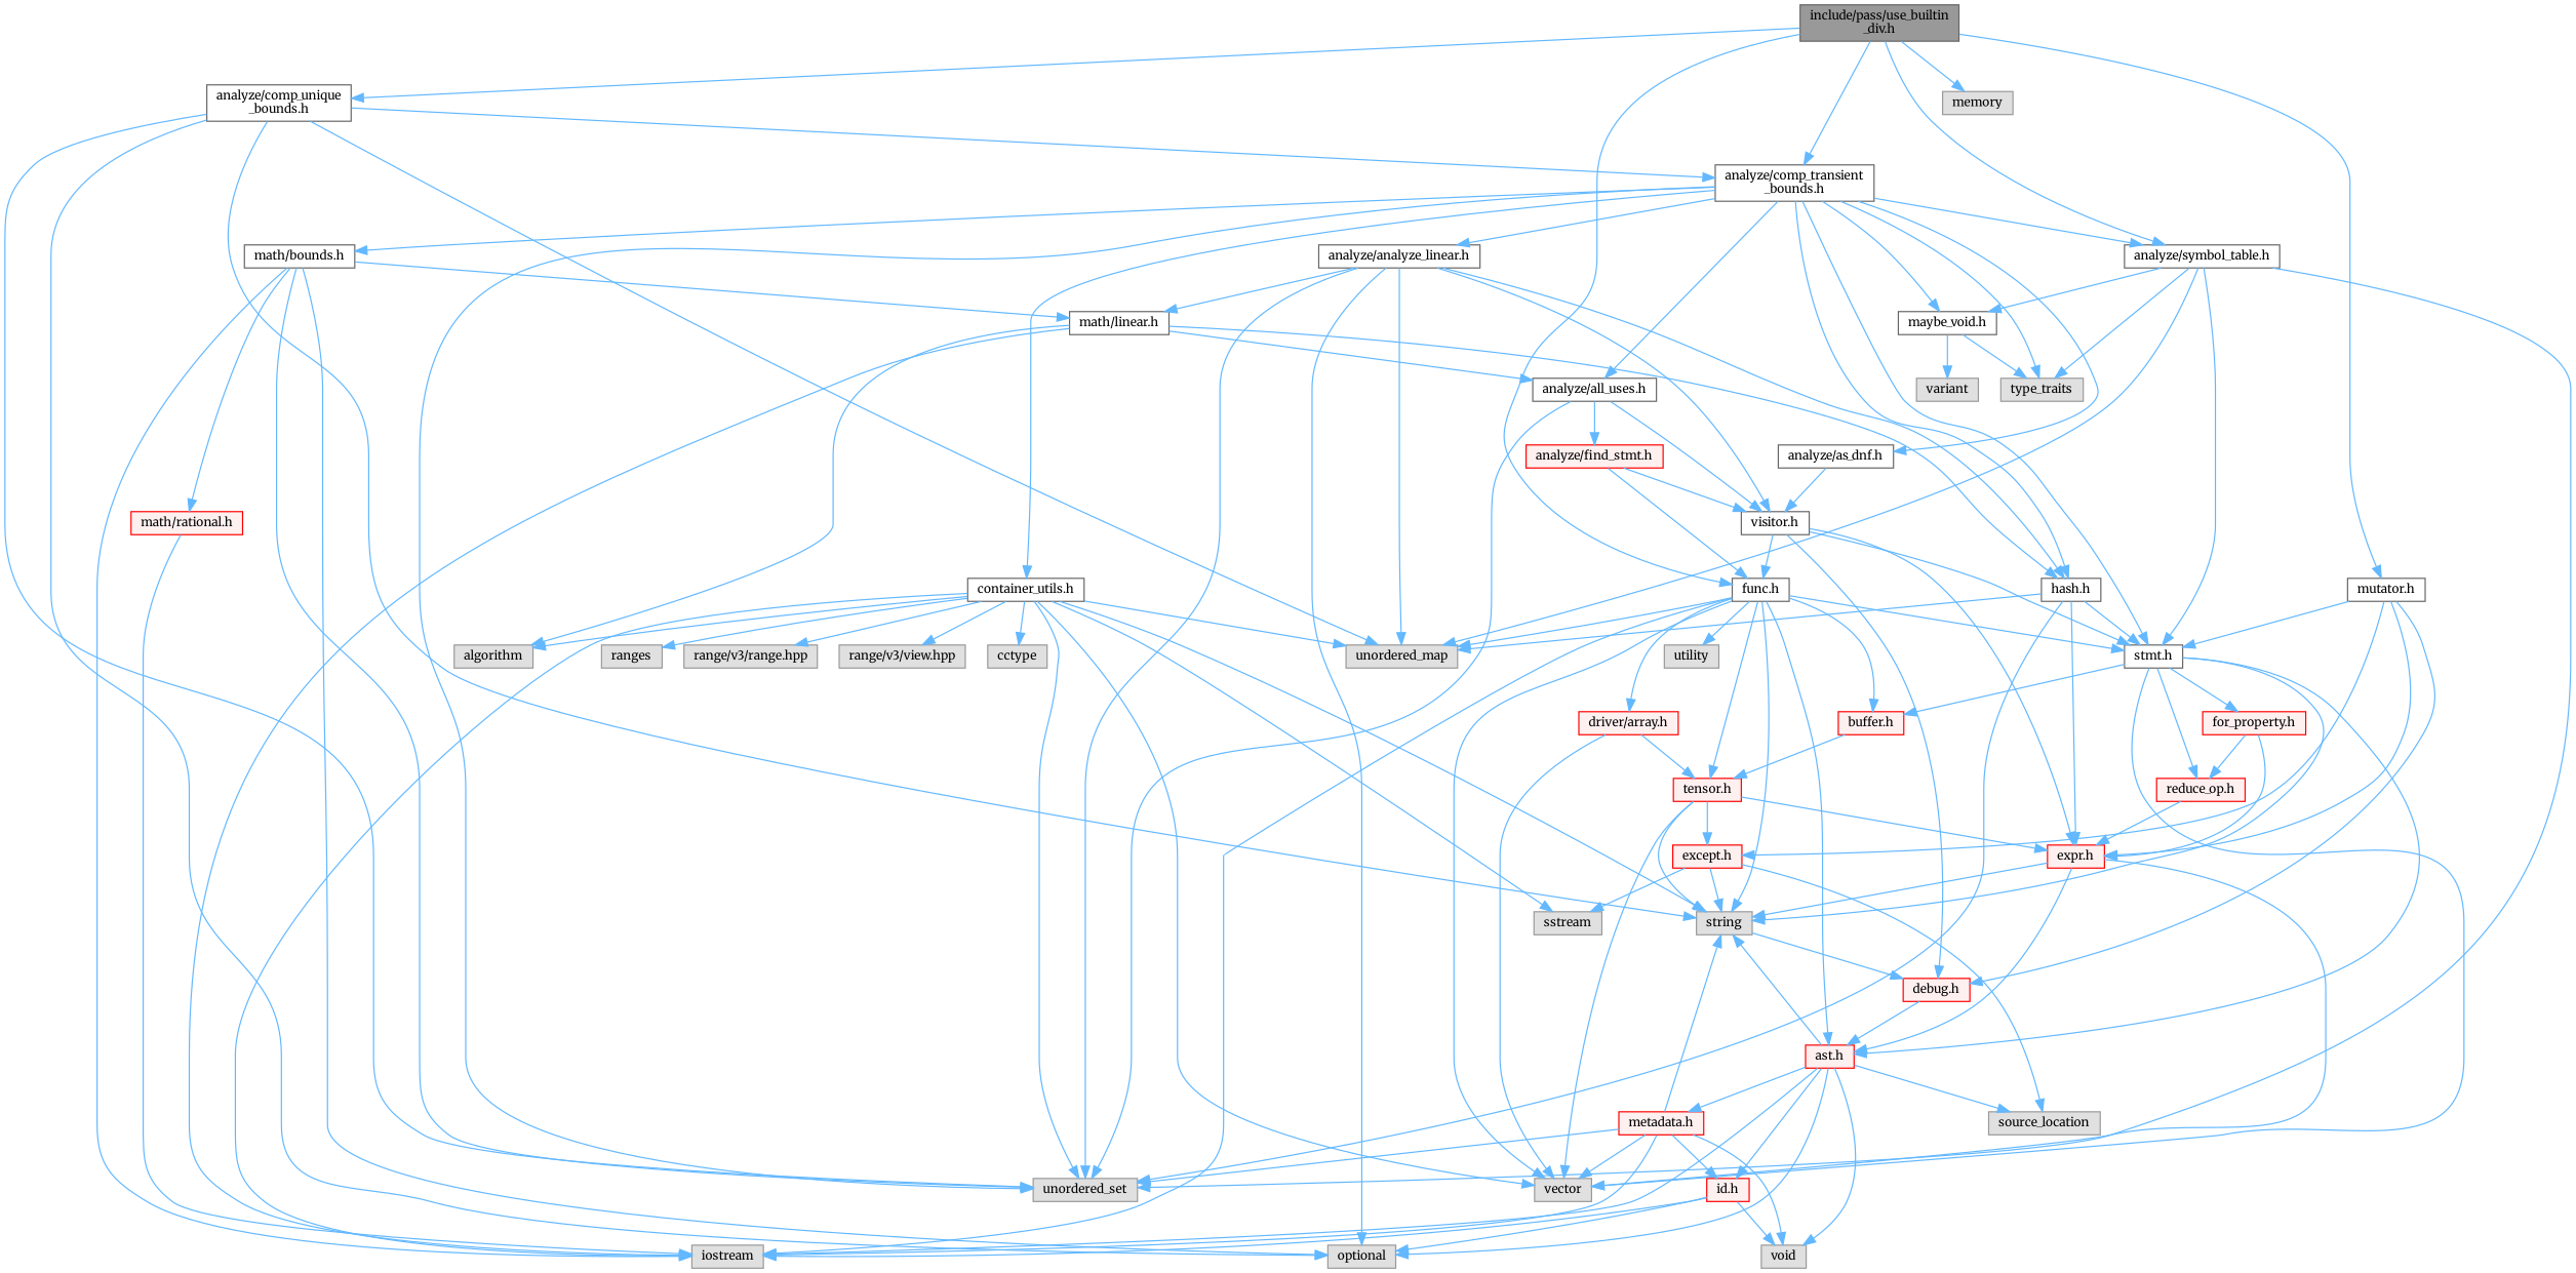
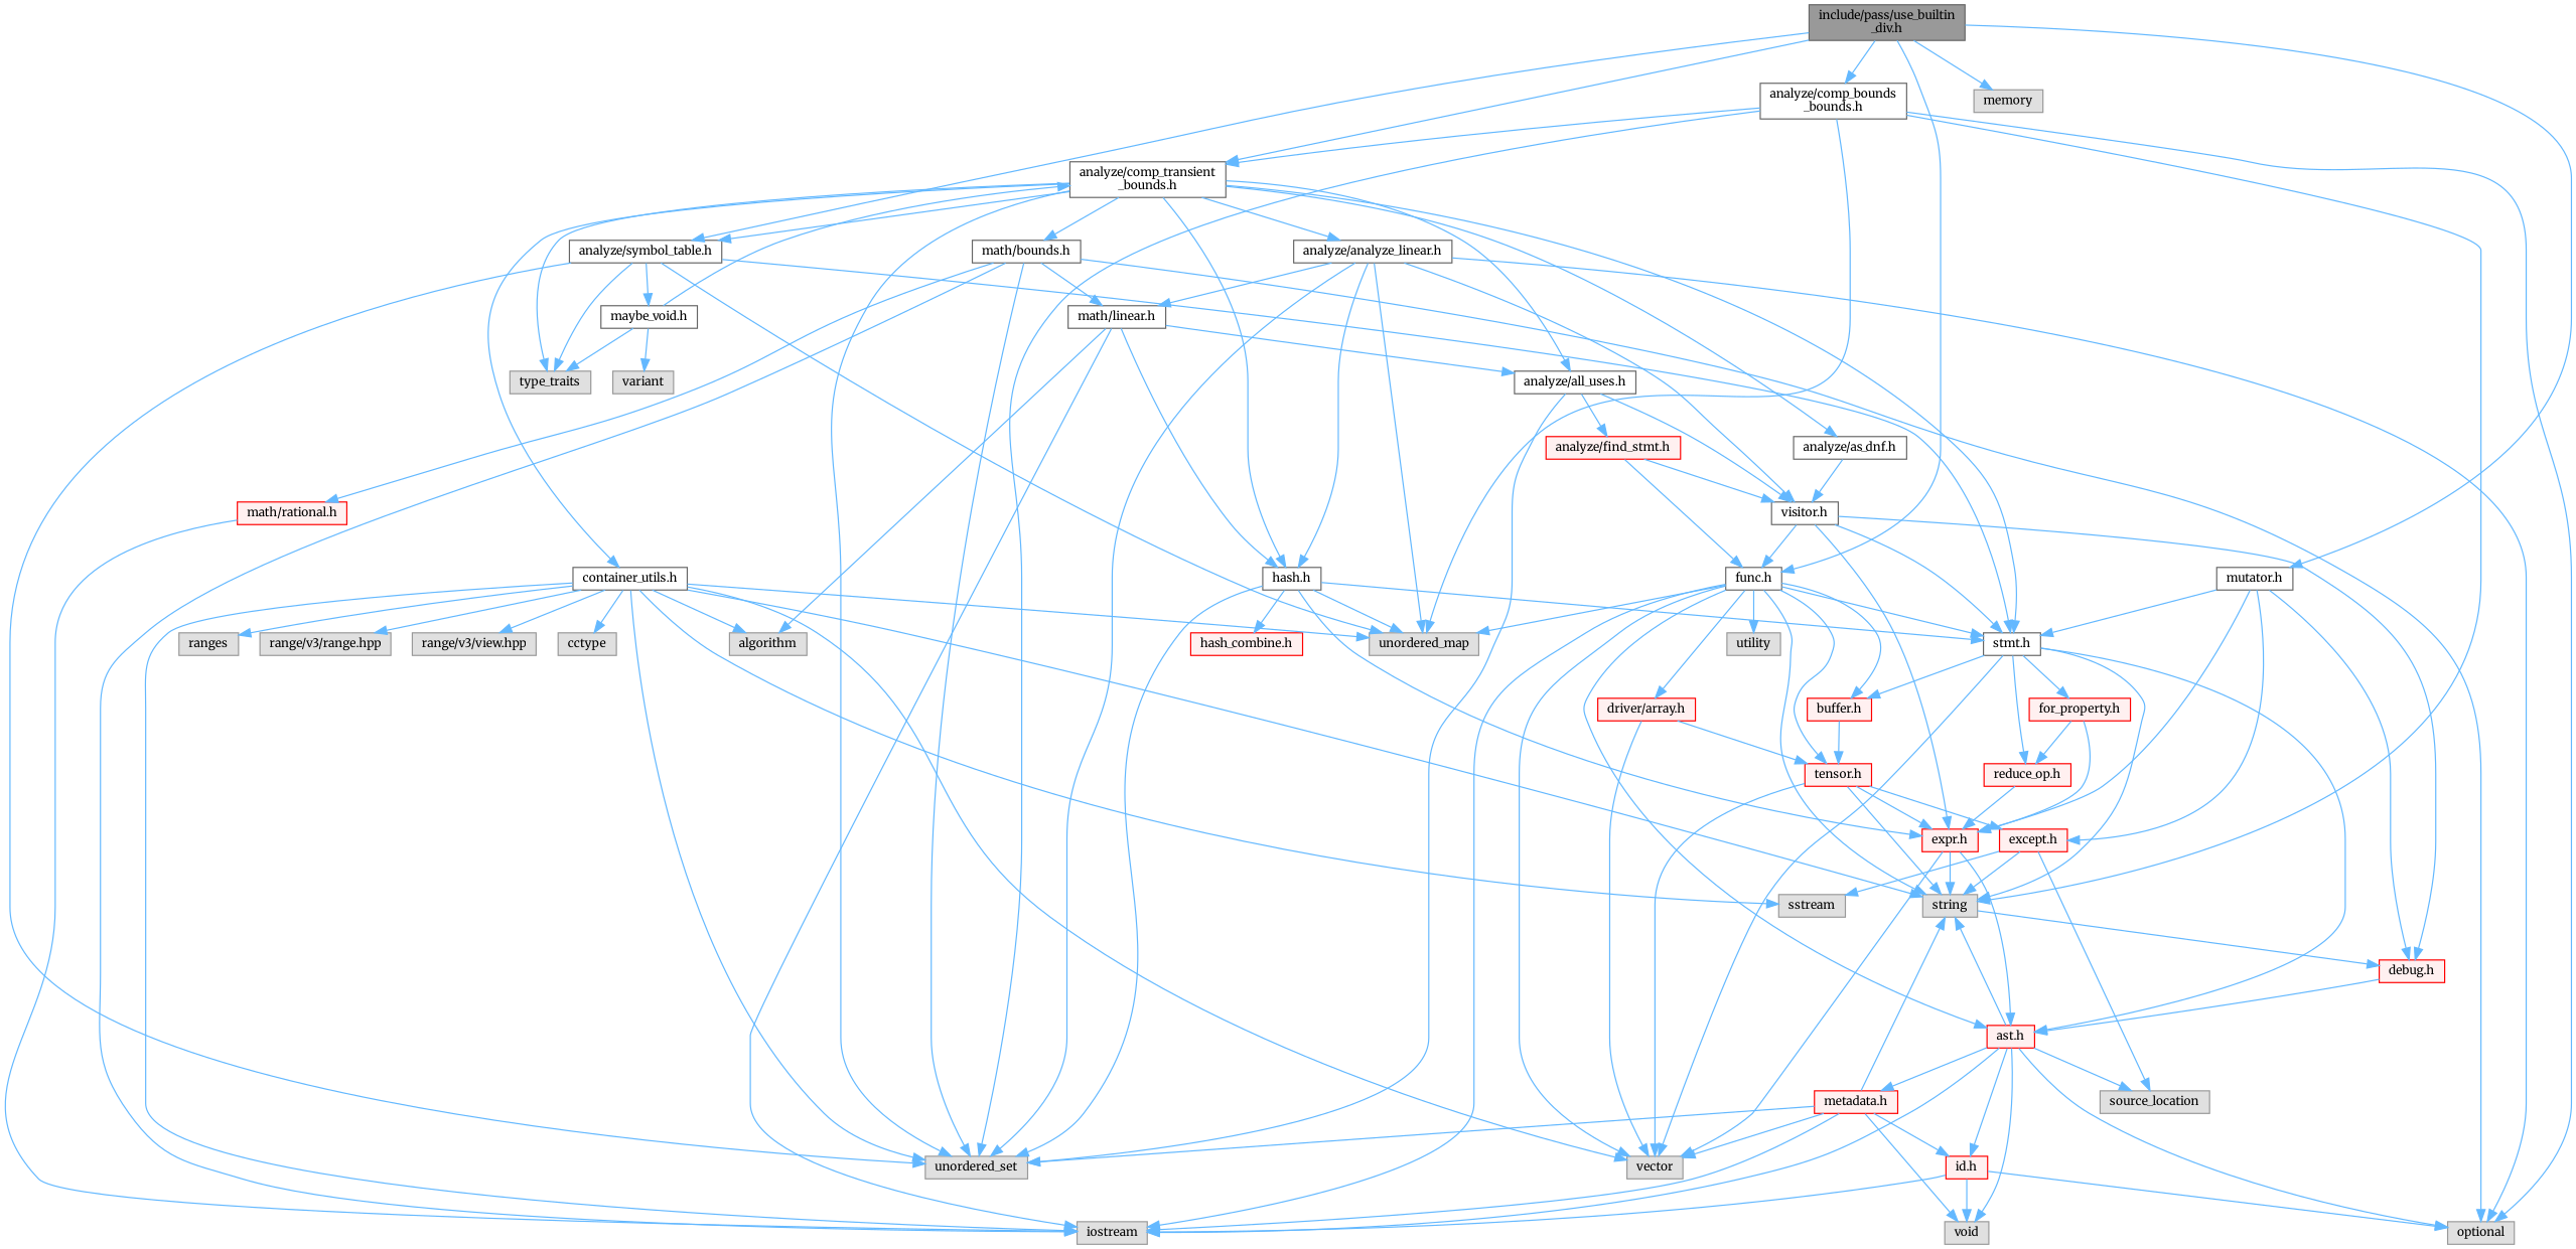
  digraph {
    fontname=Merriweather
    node [color=grey60 fillcolor="#E0E0E0" fontname=Merriweather fontsize=10 shape=box style=filled]
    edge [color=steelblue1 fontname=Merriweather fontsize=10 labelfontname=Helvetica labelfontsize=10 style=solid]
    n1 [color=gray40 fillcolor=grey60 fontcolor=black height=0.2 label="include/pass/use_builtin\l_div.h" width=0.4]
    n2 [color=grey40 fillcolor=white height=0.2 label="analyze/comp_transient\l_bounds.h" width=0.4]
    n3 [color=grey40 fillcolor=white height=0.2 label="func.h" width=0.4]
    n4 [color=grey40 fillcolor=white height=0.2 label="analyze/symbol_table.h" width=0.4]
-   n5 [color=grey40 fillcolor=white height=0.2 label="analyze/comp_unique\l_bounds.h" width=0.4]
+   n5 [color=grey40 fillcolor=white height=0.2 label="analyze/comp_bounds\l_bounds.h" width=0.4]
    n6 [height=0.2 label=memory width=0.4]
    n7 [color=grey40 fillcolor=white height=0.2 label="mutator.h" width=0.4]
    n8 [height=0.2 label=type_traits width=0.4]
    n9 [height=0.2 label=unordered_set width=0.4]
    n10 [color=grey40 fillcolor=white height=0.2 label="analyze/all_uses.h" width=0.4]
    n11 [color=grey40 fillcolor=white height=0.2 label="stmt.h" width=0.4]
    n12 [color=grey40 fillcolor=white height=0.2 label="analyze/analyze_linear.h" width=0.4]
    n13 [color=grey40 fillcolor=white height=0.2 label="hash.h" width=0.4]
    n14 [color=grey40 fillcolor=white height=0.2 label="analyze/as_dnf.h" width=0.4]
    n15 [color=grey40 fillcolor=white height=0.2 label="maybe_void.h" width=0.4]
    n16 [color=grey40 fillcolor=white height=0.2 label="container_utils.h" width=0.4]
    n17 [color=grey40 fillcolor=white height=0.2 label="math/bounds.h" width=0.4]
    n18 [height=0.2 label=iostream width=0.4]
    n19 [height=0.2 label=string width=0.4]
    n20 [height=0.2 label=unordered_map width=0.4]
    n21 [height=0.2 label=utility width=0.4]
    n22 [height=0.2 label=vector width=0.4]
    n23 [color=red fillcolor="#FFF0F0" height=0.2 label="ast.h" width=0.4]
    n24 [color=red fillcolor="#FFF0F0" height=0.2 label="buffer.h" width=0.4]
    n25 [color=red fillcolor="#FFF0F0" height=0.2 label="tensor.h" width=0.4]
    n26 [color=red fillcolor="#FFF0F0" height=0.2 label="driver/array.h" width=0.4]
    n27 [height=0.2 label=optional width=0.4]
    n28 [color=red fillcolor="#FFF0F0" height=0.2 label="except.h" width=0.4]
    n29 [color=red fillcolor="#FFF0F0" height=0.2 label="expr.h" width=0.4]
    n30 [color=red fillcolor="#FFF0F0" height=0.2 label="debug.h" width=0.4]
    n31 [color=red fillcolor="#FFF0F0" height=0.2 label="analyze/find_stmt.h" width=0.4]
    n32 [color=grey40 fillcolor=white height=0.2 label="visitor.h" width=0.4]
    n33 [color=red fillcolor="#FFF0F0" height=0.2 label="for_property.h" width=0.4]
    n34 [color=red fillcolor="#FFF0F0" height=0.2 label="reduce_op.h" width=0.4]
    n35 [color=grey40 fillcolor=white height=0.2 label="math/linear.h" width=0.4]
+   n36 [color=red fillcolor="#FFF0F0" height=0.2 label="hash_combine.h" width=0.4]
    n37 [height=0.2 label=variant width=0.4]
    n38 [height=0.2 label=sstream width=0.4]
    n39 [height=0.2 label=algorithm width=0.4]
    n40 [height=0.2 label=cctype width=0.4]
    n41 [height=0.2 label=ranges width=0.4]
    n42 [height=0.2 label="range/v3/range.hpp" width=0.4]
    n43 [height=0.2 label="range/v3/view.hpp" width=0.4]
    n44 [color=red fillcolor="#FFF0F0" height=0.2 label="math/rational.h" width=0.4]
    n45 [height=0.2 label=void width=0.4]
    n46 [height=0.2 label=source_location width=0.4]
    n47 [color=red fillcolor="#FFF0F0" height=0.2 label="id.h" width=0.4]
    n48 [color=red fillcolor="#FFF0F0" height=0.2 label="metadata.h" width=0.4]
    n1 -> n2
    n1 -> n3
    n1 -> n4
    n1 -> n5
    n1 -> n6
    n1 -> n7
    n2 -> n4
    n2 -> n8
    n2 -> n9
    n2 -> n10
    n2 -> n11
    n2 -> n12
    n2 -> n13
    n2 -> n14
-   n2 -> n15
+   n15 -> n2
    n2 -> n16
    n2 -> n17
    n3 -> n11
    n3 -> n18
    n3 -> n19
    n3 -> n20
    n3 -> n21
    n3 -> n22
    n3 -> n23
    n3 -> n24
    n3 -> n25
    n3 -> n26
    n4 -> n8
    n4 -> n9
    n4 -> n11
    n4 -> n15
    n4 -> n20
    n5 -> n2
    n5 -> n9
    n5 -> n19
    n5 -> n20
    n5 -> n27
    n7 -> n11
    n7 -> n28
    n7 -> n29
    n7 -> n30
    n10 -> n9
    n10 -> n31
    n10 -> n32
    n11 -> n19
    n11 -> n22
    n11 -> n23
    n11 -> n24
    n11 -> n33
    n11 -> n34
    n12 -> n9
    n12 -> n13
    n12 -> n20
    n12 -> n27
    n12 -> n32
    n12 -> n35
    n13 -> n9
    n13 -> n11
    n13 -> n20
    n13 -> n29
+   n13 -> n36
    n14 -> n32
    n15 -> n8
    n15 -> n37
    n16 -> n9
    n16 -> n18
    n16 -> n19
    n16 -> n20
    n16 -> n22
    n16 -> n38
    n16 -> n39
    n16 -> n40
    n16 -> n41
    n16 -> n42
    n16 -> n43
    n17 -> n9
    n17 -> n18
    n17 -> n27
    n17 -> n35
    n17 -> n44
    n19 -> n30
    n23 -> n18
    n23 -> n19
    n23 -> n27
    n23 -> n45
    n23 -> n46
    n23 -> n47
    n23 -> n48
    n24 -> n25
    n25 -> n19
    n25 -> n22
    n25 -> n28
    n25 -> n29
    n26 -> n22
    n26 -> n25
    n28 -> n19
    n28 -> n38
    n28 -> n46
    n29 -> n19
    n29 -> n22
    n29 -> n23
    n30 -> n23
    n31 -> n3
    n31 -> n32
    n32 -> n3
    n32 -> n11
    n32 -> n29
    n32 -> n30
    n33 -> n29
    n33 -> n34
    n34 -> n29
    n35 -> n10
    n35 -> n13
    n35 -> n18
    n35 -> n39
    n44 -> n18
    n47 -> n18
    n47 -> n27
    n47 -> n45
    n48 -> n9
    n48 -> n18
    n48 -> n19
    n48 -> n22
    n48 -> n45
    n48 -> n47
  }
